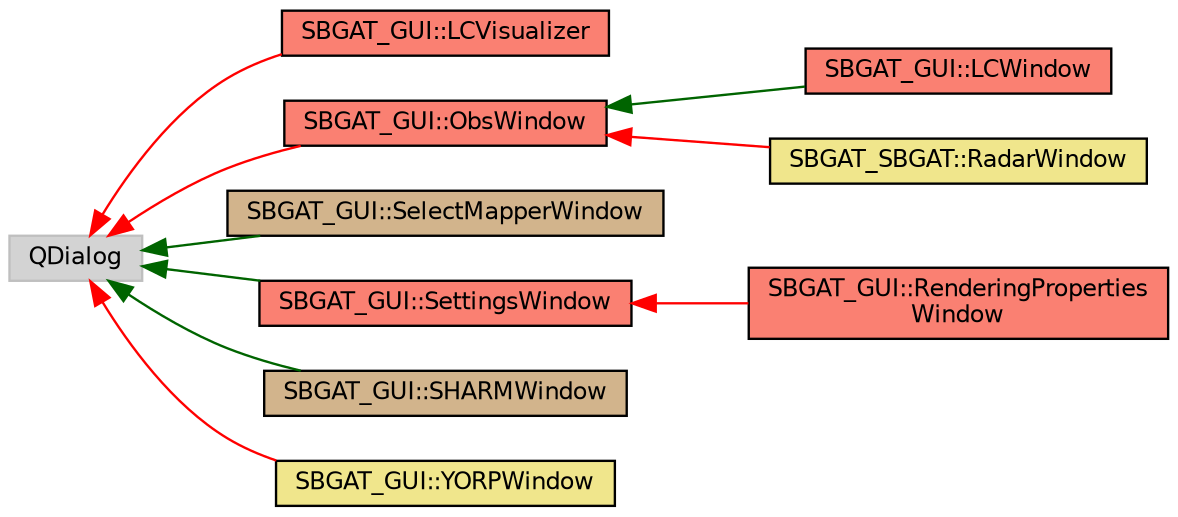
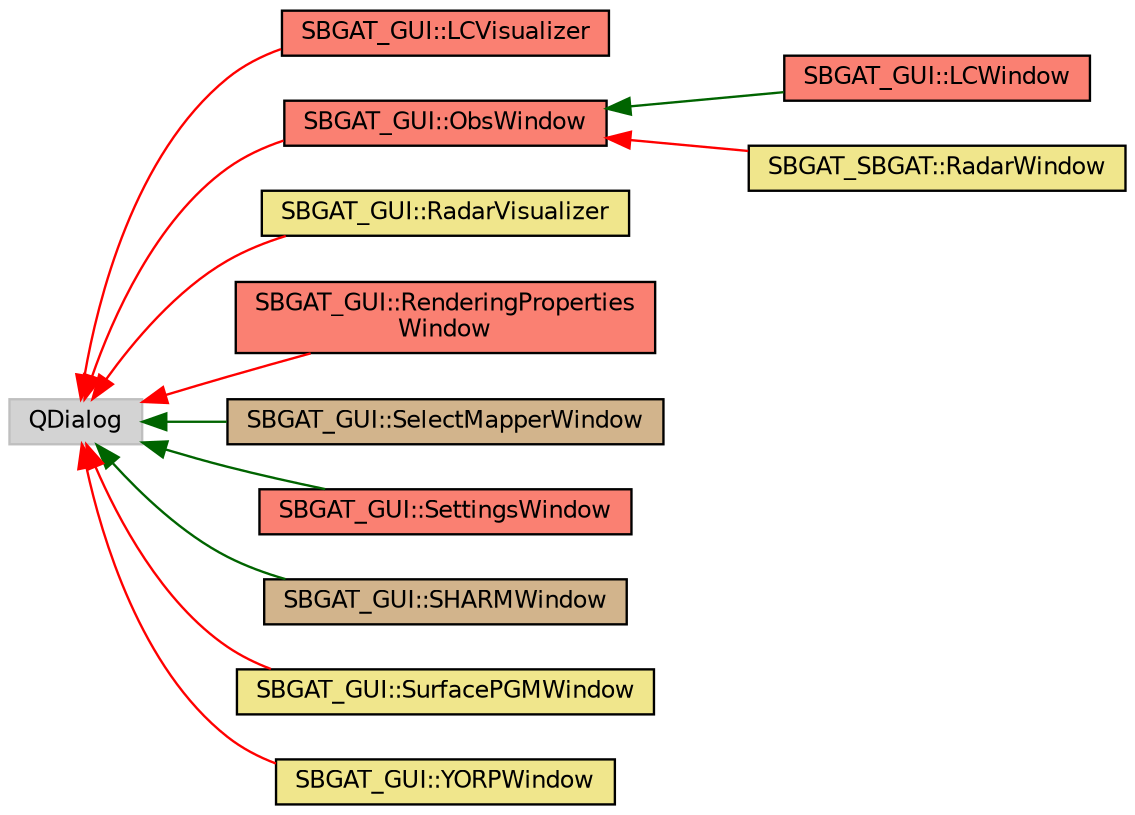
  digraph {
    rankdir=LR
    node [color=black fillcolor=salmon fontname=Helvetica fontsize=10 shape=record style=filled]
    edge [color=red dir=back fontname=Helvetica fontsize=10 labelfontname=Helvetica labelfontsize=10 style=solid]
    n1 [color=grey75 fillcolor=lightgrey height=0.2 label=QDialog width=0.4]
    n2 [height=0.2 label="SBGAT_GUI::LCVisualizer" width=0.4]
    n3 [height=0.2 label="SBGAT_GUI::ObsWindow" width=0.4]
+   n4 [fillcolor=khaki height=0.2 label="SBGAT_GUI::RadarVisualizer" width=0.4]
    n5 [height=0.2 label="SBGAT_GUI::RenderingProperties\lWindow" width=0.4]
    n6 [fillcolor=tan height=0.2 label="SBGAT_GUI::SelectMapperWindow" width=0.4]
    n7 [height=0.2 label="SBGAT_GUI::SettingsWindow" width=0.4]
    n8 [fillcolor=tan height=0.2 label="SBGAT_GUI::SHARMWindow" width=0.4]
+   n9 [fillcolor=khaki height=0.2 label="SBGAT_GUI::SurfacePGMWindow" width=0.4]
    n10 [fillcolor=khaki height=0.2 label="SBGAT_GUI::YORPWindow" width=0.4]
    n11 [height=0.2 label="SBGAT_GUI::LCWindow" width=0.4]
    n12 [fillcolor=khaki height=0.2 label="SBGAT_SBGAT::RadarWindow" width=0.4]
    n1 -> n2
    n1 -> n3
-   n7 -> n5
+   n1 -> n4
+   n1 -> n5
    n1 -> n6 [color=darkgreen]
    n1 -> n7 [color=darkgreen]
    n1 -> n8 [color=darkgreen]
+   n1 -> n9
    n1 -> n10
    n3 -> n11 [color=darkgreen]
    n3 -> n12
  }
